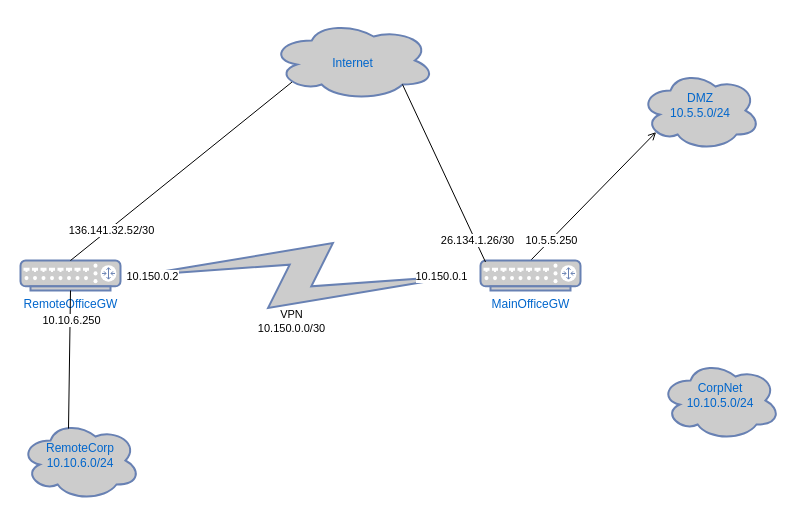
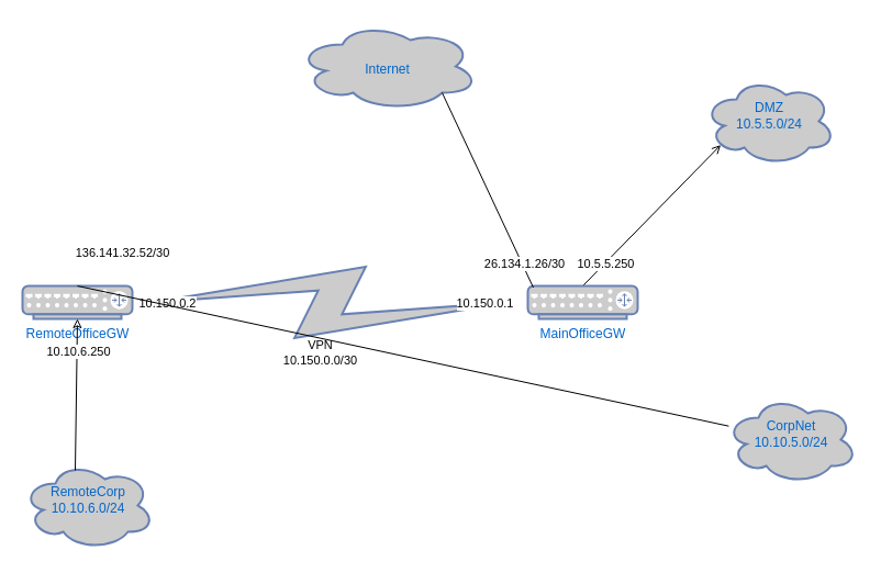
  <mxCell id="0" />
  <mxCell id="1" parent="0" />
  <mxCell id="2" value="RemoteOfficeGW" style="fontColor=#0066CC;verticalAlign=top;verticalLabelPosition=bottom;labelPosition=center;align=center;html=1;outlineConnect=0;fillColor=#CCCCCC;strokeColor=#6881B3;gradientColor=none;gradientDirection=north;strokeWidth=2;shape=mxgraph.networks.router;" vertex="1" parent="1"><mxGeometry x="20" y="260" width="100" height="30" as="geometry" /></mxCell>
  <mxCell id="3" value="" style="rounded=0;orthogonalLoop=1;jettySize=auto;html=1;endArrow=open;endFill=0;exitX=0.5;exitY=0;exitDx=0;exitDy=0;exitPerimeter=0;entryX=0.13;entryY=0.77;entryDx=0;entryDy=0;entryPerimeter=0;" edge="1" parent="1" source="5" target="10"><mxGeometry relative="1" as="geometry" /></mxCell>
  <mxCell id="4" value="10.5.5.250" style="edgeLabel;html=1;align=center;verticalAlign=middle;resizable=0;points=[];" vertex="1" connectable="0" parent="3"><mxGeometry x="-0.18" y="-2" relative="1" as="geometry"><mxPoint x="-33" y="31" as="offset" /></mxGeometry></mxCell>
  <mxCell id="5" value="MainOfficeGW" style="fontColor=#0066CC;verticalAlign=top;verticalLabelPosition=bottom;labelPosition=center;align=center;html=1;outlineConnect=0;fillColor=#CCCCCC;strokeColor=#6881B3;gradientColor=none;gradientDirection=north;strokeWidth=2;shape=mxgraph.networks.router;" vertex="1" parent="1"><mxGeometry x="480" y="260" width="100" height="30" as="geometry" /></mxCell>
  <mxCell id="6" value="" style="html=1;outlineConnect=0;fillColor=#CCCCCC;strokeColor=#6881B3;gradientColor=none;gradientDirection=north;strokeWidth=2;shape=mxgraph.networks.comm_link_edge;html=1;entryX=0;entryY=0.5;entryDx=0;entryDy=0;entryPerimeter=0;exitX=1;exitY=0.5;exitDx=0;exitDy=0;exitPerimeter=0;" edge="1" parent="1" source="2" target="5"><mxGeometry width="100" height="100" relative="1" as="geometry"><mxPoint x="250" y="450" as="sourcePoint" /><mxPoint x="350" y="350" as="targetPoint" /><Array as="points"><mxPoint x="310" y="275" /></Array></mxGeometry></mxCell>
  <mxCell id="7" value="VPN&lt;br&gt;10.150.0.0/30" style="edgeLabel;html=1;align=center;verticalAlign=middle;resizable=0;points=[];labelBackgroundColor=none;" vertex="1" connectable="0" parent="6"><mxGeometry x="0.021" y="18" relative="1" as="geometry"><mxPoint x="-14" y="63" as="offset" /></mxGeometry></mxCell>
  <mxCell id="8" value="10.150.0.1" style="edgeLabel;html=1;align=center;verticalAlign=middle;resizable=0;points=[];" vertex="1" connectable="0" parent="6"><mxGeometry x="0.668" y="-6" relative="1" as="geometry"><mxPoint x="20" y="-6" as="offset" /></mxGeometry></mxCell>
  <mxCell id="9" value="10.150.0.2" style="edgeLabel;html=1;align=center;verticalAlign=middle;resizable=0;points=[];" vertex="1" connectable="0" parent="6"><mxGeometry x="-0.674" y="4" relative="1" as="geometry"><mxPoint x="-28" y="4" as="offset" /></mxGeometry></mxCell>
  <mxCell id="10" value="&lt;br&gt;DMZ&lt;br&gt;10.5.5.0/24" style="ellipse;shape=cloud;whiteSpace=wrap;html=1;fontColor=#0066CC;verticalAlign=top;strokeColor=#6881B3;strokeWidth=2;fillColor=#CCCCCC;gradientDirection=north;" vertex="1" parent="1"><mxGeometry x="640" y="70" width="120" height="80" as="geometry" /></mxCell>
  <mxCell id="11" value="&lt;br&gt;&lt;br&gt;Internet" style="ellipse;shape=cloud;whiteSpace=wrap;html=1;fontColor=#0066CC;verticalAlign=top;strokeColor=#6881B3;strokeWidth=2;fillColor=#CCCCCC;gradientDirection=north;" vertex="1" parent="1"><mxGeometry x="270" y="20" width="165" height="80" as="geometry" /></mxCell>
  <mxCell id="12" value="&lt;br&gt;CorpNet&lt;br&gt;10.10.5.0/24" style="ellipse;shape=cloud;whiteSpace=wrap;html=1;fontColor=#0066CC;verticalAlign=top;strokeColor=#6881B3;strokeWidth=2;fillColor=#CCCCCC;gradientDirection=north;" vertex="1" parent="1"><mxGeometry x="660" y="360" width="120" height="80" as="geometry" /></mxCell>
  <mxCell id="13" value="" style="rounded=0;orthogonalLoop=1;jettySize=auto;html=1;endArrow=none;endFill=0;entryX=0.8;entryY=0.8;entryDx=0;entryDy=0;entryPerimeter=0;exitX=0.05;exitY=0.05;exitDx=0;exitDy=0;exitPerimeter=0;" edge="1" parent="1" source="5" target="11"><mxGeometry relative="1" as="geometry"><mxPoint x="565.458" y="280" as="sourcePoint" /><mxPoint x="686.052" y="162.982" as="targetPoint" /></mxGeometry></mxCell>
  <mxCell id="14" value="26.134.1.26/30" style="edgeLabel;html=1;align=center;verticalAlign=middle;resizable=0;points=[];" vertex="1" connectable="0" parent="13"><mxGeometry x="-0.616" y="-1" relative="1" as="geometry"><mxPoint x="7" y="13" as="offset" /></mxGeometry></mxCell>
- <mxCell id="15" value="" style="rounded=0;orthogonalLoop=1;jettySize=auto;html=1;endArrow=none;endFill=0;entryX=0.13;entryY=0.77;entryDx=0;entryDy=0;entryPerimeter=0;exitX=0.5;exitY=0;exitDx=0;exitDy=0;exitPerimeter=0;" edge="1" parent="1" source="2" target="11"><mxGeometry relative="1" as="geometry"><mxPoint x="495" y="271.5" as="sourcePoint" /><mxPoint x="376" y="94" as="targetPoint" /></mxGeometry></mxCell>
+ <mxCell id="15" value="" style="rounded=0;orthogonalLoop=1;jettySize=auto;html=1;endArrow=none;endFill=0;exitX=0.5;exitY=0;exitDx=0;exitDy=0;exitPerimeter=0;" edge="1" parent="1" source="2" target="12"><mxGeometry relative="1" as="geometry"><mxPoint x="495" y="271.5" as="sourcePoint" /><mxPoint x="376" y="94" as="targetPoint" /></mxGeometry></mxCell>
  <mxCell id="16" value="&lt;br&gt;RemoteCorp&lt;br&gt;10.10.6.0/24" style="ellipse;shape=cloud;whiteSpace=wrap;html=1;fontColor=#0066CC;verticalAlign=top;strokeColor=#6881B3;strokeWidth=2;fillColor=#CCCCCC;gradientDirection=north;" vertex="1" parent="1"><mxGeometry x="20" y="420" width="120" height="80" as="geometry" /></mxCell>
- <mxCell id="17" value="" style="rounded=0;orthogonalLoop=1;jettySize=auto;html=1;endArrow=none;endFill=0;entryX=0.5;entryY=1;entryDx=0;entryDy=0;entryPerimeter=0;exitX=0.4;exitY=0.1;exitDx=0;exitDy=0;exitPerimeter=0;" edge="1" parent="1" source="16" target="2"><mxGeometry relative="1" as="geometry"><mxPoint x="80" y="270" as="sourcePoint" /><mxPoint x="295.6" y="91.6" as="targetPoint" /></mxGeometry></mxCell>
+ <mxCell id="17" value="" style="rounded=0;orthogonalLoop=1;jettySize=auto;html=1;endArrow=classic;endFill=0;entryX=0.5;entryY=1;entryDx=0;entryDy=0;entryPerimeter=0;exitX=0.4;exitY=0.1;exitDx=0;exitDy=0;exitPerimeter=0;" edge="1" parent="1" source="16" target="2"><mxGeometry relative="1" as="geometry"><mxPoint x="80" y="270" as="sourcePoint" /><mxPoint x="295.6" y="91.6" as="targetPoint" /></mxGeometry></mxCell>
  <mxCell id="18" value="10.10.6.250" style="edgeLabel;html=1;align=center;verticalAlign=middle;resizable=0;points=[];" vertex="1" connectable="0" parent="17"><mxGeometry x="0.174" y="1" relative="1" as="geometry"><mxPoint x="2" y="-27" as="offset" /></mxGeometry></mxCell>
  <mxCell id="19" value="136.141.32.52/30" style="edgeLabel;html=1;align=center;verticalAlign=middle;resizable=0;points=[];" vertex="1" connectable="0" parent="1"><mxGeometry x="110.002" y="229.997" as="geometry" /></mxCell>
